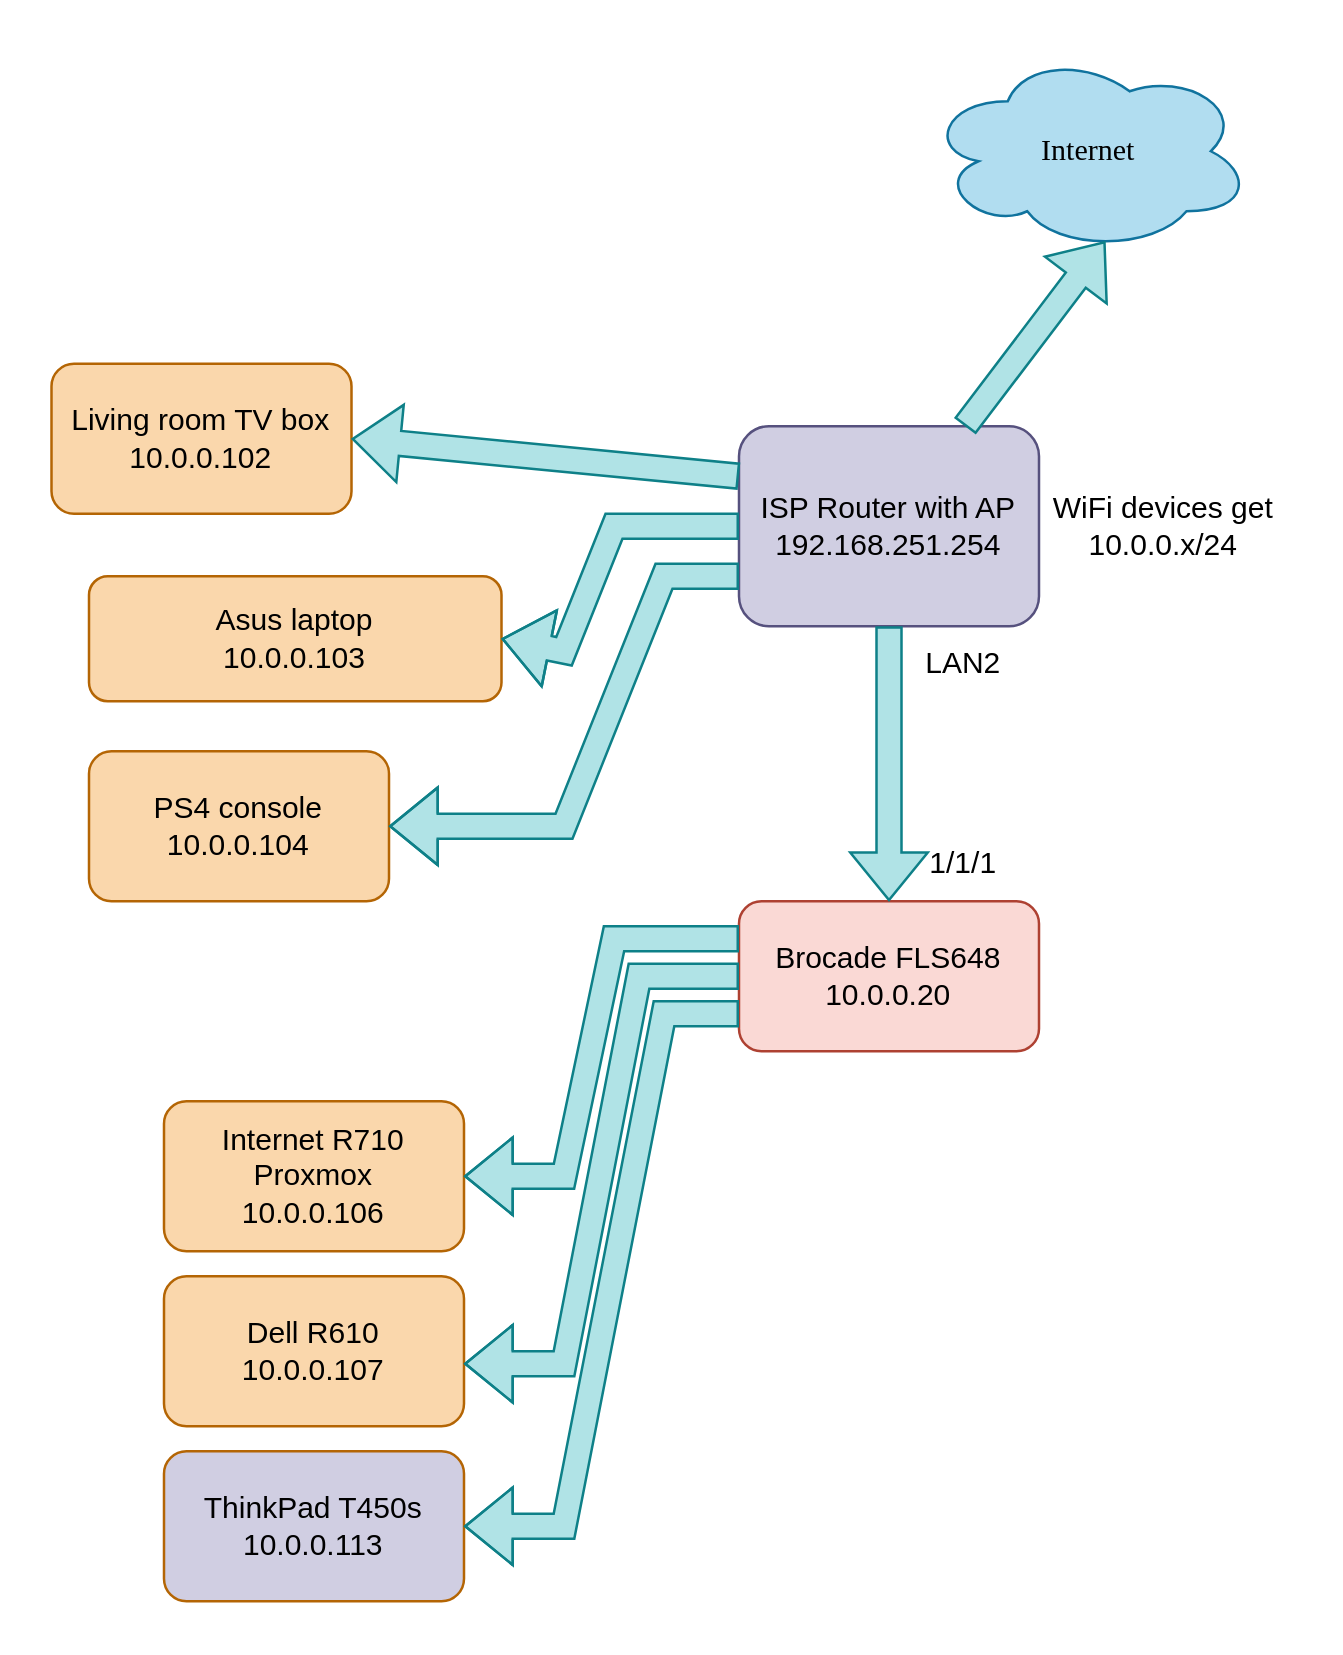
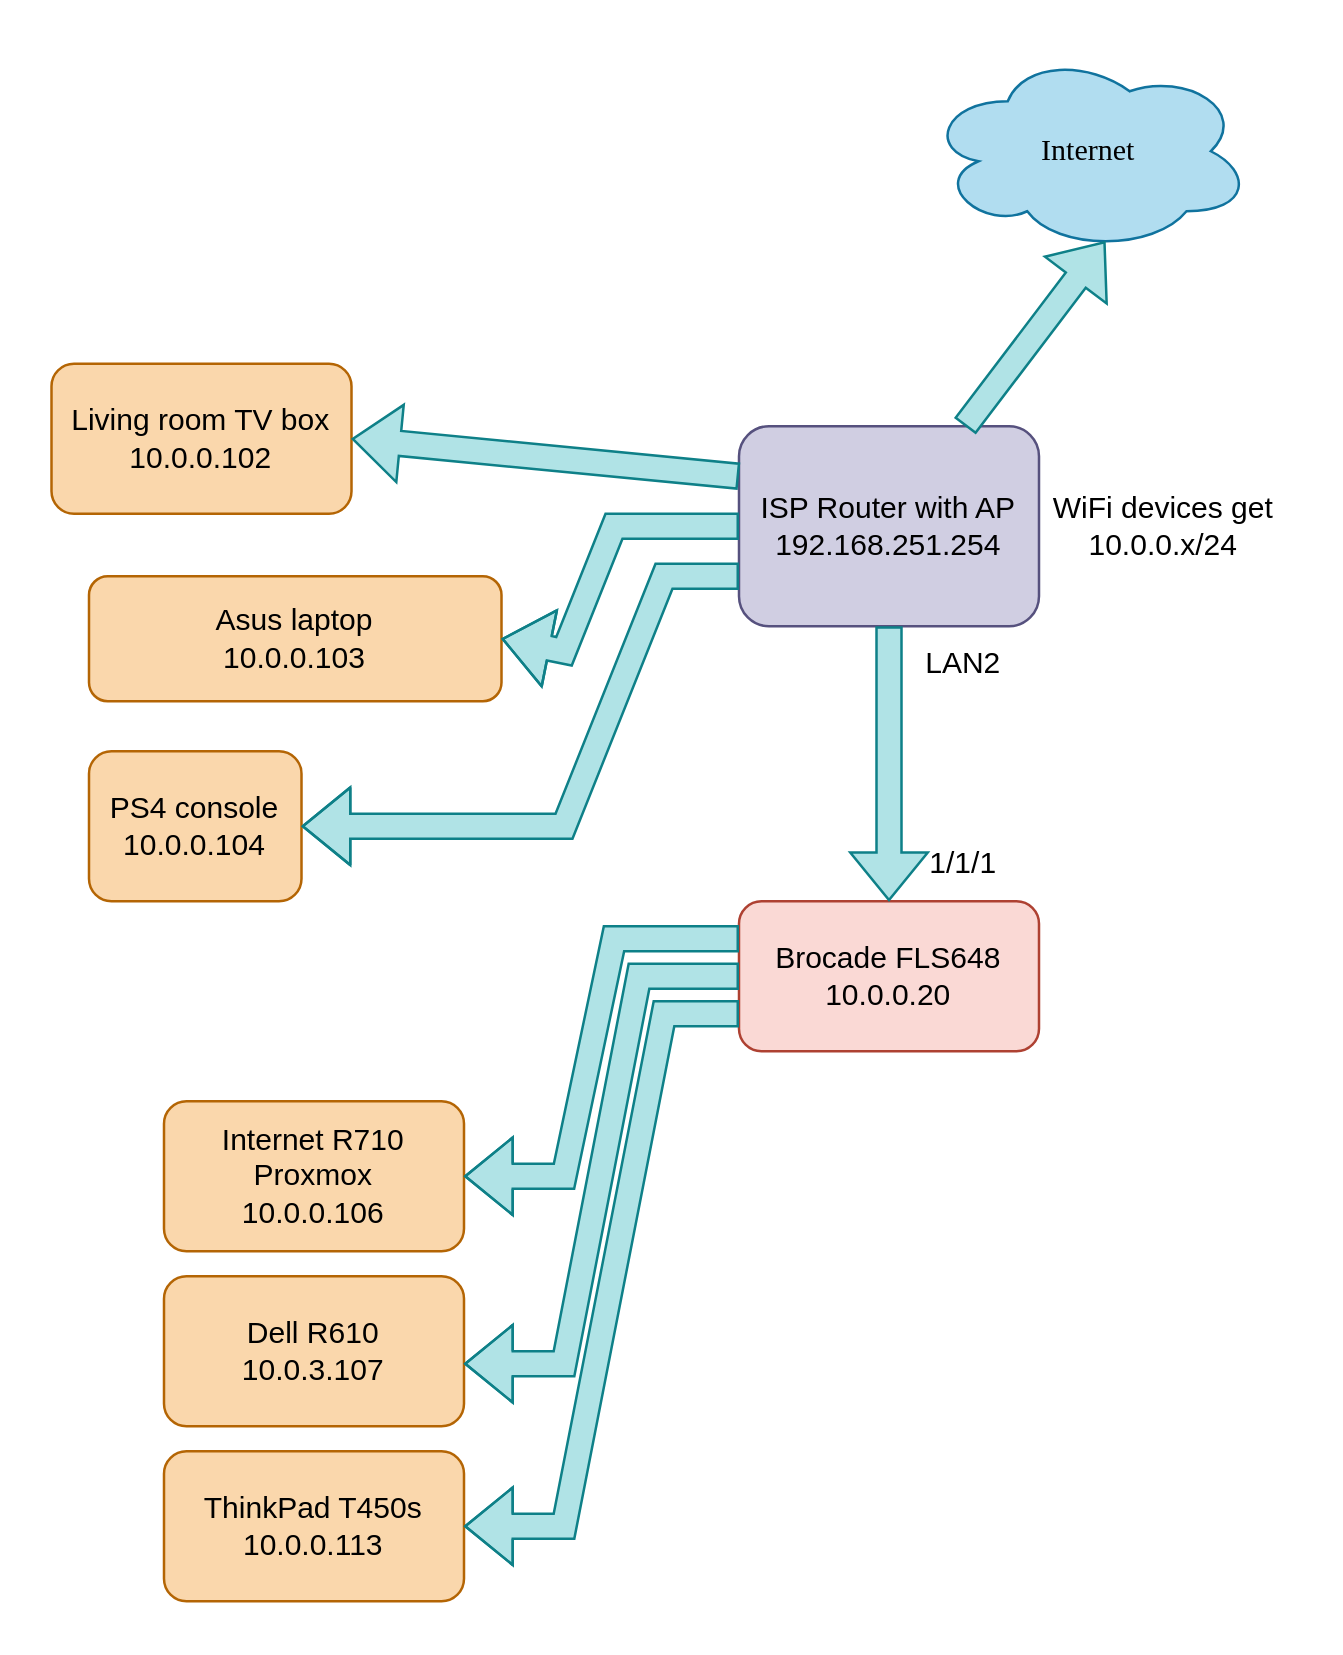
  <mxCell id="0" />
  <mxCell id="1" parent="0" />
  <mxCell id="2" value="&lt;font face=&quot;Lucida Console&quot;&gt;Internet&lt;/font&gt;" style="ellipse;shape=cloud;whiteSpace=wrap;html=1;fillColor=#b1ddf0;strokeColor=#10739e;" vertex="1" parent="1"><mxGeometry x="370" y="20" width="130" height="80" as="geometry" /></mxCell>
  <mxCell id="3" value="ISP Router with AP&lt;div&gt;192.168.251.254&lt;/div&gt;" style="rounded=1;whiteSpace=wrap;html=1;fillColor=#d0cee2;strokeColor=#56517e;" vertex="1" parent="1"><mxGeometry x="295" y="170" width="120" height="80" as="geometry" /></mxCell>
  <mxCell id="4" value="" style="shape=flexArrow;endArrow=classic;html=1;rounded=0;entryX=0.55;entryY=0.95;entryDx=0;entryDy=0;entryPerimeter=0;fillColor=#b0e3e6;strokeColor=#0e8088;" edge="1" parent="1" source="3" target="2"><mxGeometry width="50" height="50" relative="1" as="geometry"><mxPoint x="415" y="150" as="sourcePoint" /><mxPoint x="395" y="200" as="targetPoint" /></mxGeometry></mxCell>
  <mxCell id="5" value="Living room TV box&lt;div&gt;10.0.0.102&lt;/div&gt;" style="rounded=1;whiteSpace=wrap;html=1;fillColor=#fad7ac;strokeColor=#b46504;" vertex="1" parent="1"><mxGeometry x="20" y="145" width="120" height="60" as="geometry" /></mxCell>
  <mxCell id="6" value="Asus laptop&lt;div&gt;10.0.0.103&lt;/div&gt;" style="rounded=1;whiteSpace=wrap;html=1;fillColor=#fad7ac;strokeColor=#b46504;" vertex="1" parent="1"><mxGeometry x="35" y="230" width="165" height="50" as="geometry" /></mxCell>
  <mxCell id="7" value="" style="shape=flexArrow;endArrow=classic;html=1;rounded=0;entryX=1;entryY=0.5;entryDx=0;entryDy=0;exitX=0;exitY=0.5;exitDx=0;exitDy=0;fillColor=#b0e3e6;strokeColor=#0e8088;" edge="1" parent="1" source="3" target="6"><mxGeometry width="50" height="50" relative="1" as="geometry"><mxPoint x="235" y="310" as="sourcePoint" /><mxPoint x="285" y="260" as="targetPoint" /><Array as="points"><mxPoint x="245" y="210" /><mxPoint x="225" y="260" /></Array></mxGeometry></mxCell>
- <mxCell id="8" value="PS4 console&lt;div&gt;10.0.0.104&lt;/div&gt;" style="rounded=1;whiteSpace=wrap;html=1;fillColor=#fad7ac;strokeColor=#b46504;" vertex="1" parent="1"><mxGeometry x="35" y="300" width="120" height="60" as="geometry" /></mxCell>
+ <mxCell id="8" value="PS4 console&lt;div&gt;10.0.0.104&lt;/div&gt;" style="rounded=1;whiteSpace=wrap;html=1;fillColor=#fad7ac;strokeColor=#b46504;" vertex="1" parent="1"><mxGeometry x="35" y="300" width="85" height="60" as="geometry" /></mxCell>
  <mxCell id="9" value="" style="shape=flexArrow;endArrow=classic;html=1;rounded=0;entryX=1;entryY=0.5;entryDx=0;entryDy=0;fillColor=#b0e3e6;strokeColor=#0e8088;" edge="1" parent="1" target="5"><mxGeometry width="50" height="50" relative="1" as="geometry"><mxPoint x="295" y="190" as="sourcePoint" /><mxPoint x="285" y="260" as="targetPoint" /></mxGeometry></mxCell>
  <mxCell id="10" value="" style="shape=flexArrow;endArrow=classic;html=1;rounded=0;exitX=0;exitY=0.75;exitDx=0;exitDy=0;entryX=1;entryY=0.5;entryDx=0;entryDy=0;fillColor=#b0e3e6;strokeColor=#0e8088;" edge="1" parent="1" source="3" target="8"><mxGeometry width="50" height="50" relative="1" as="geometry"><mxPoint x="235" y="310" as="sourcePoint" /><mxPoint x="285" y="260" as="targetPoint" /><Array as="points"><mxPoint x="265" y="230" /><mxPoint x="225" y="330" /></Array></mxGeometry></mxCell>
  <mxCell id="11" value="WiFi devices get 10.0.0.x/24" style="text;html=1;align=center;verticalAlign=middle;whiteSpace=wrap;rounded=0;" vertex="1" parent="1"><mxGeometry x="415" y="185" width="100" height="50" as="geometry" /></mxCell>
  <mxCell id="12" value="Brocade FLS648&lt;div&gt;10.0.0.20&lt;/div&gt;" style="rounded=1;whiteSpace=wrap;html=1;fillColor=#fad9d5;strokeColor=#ae4132;" vertex="1" parent="1"><mxGeometry x="295" y="360" width="120" height="60" as="geometry" /></mxCell>
  <mxCell id="13" value="" style="shape=flexArrow;endArrow=classic;html=1;rounded=0;exitX=0.5;exitY=1;exitDx=0;exitDy=0;entryX=0.5;entryY=0;entryDx=0;entryDy=0;fillColor=#b0e3e6;strokeColor=#0e8088;" edge="1" parent="1" source="3" target="12"><mxGeometry width="50" height="50" relative="1" as="geometry"><mxPoint x="305" y="330" as="sourcePoint" /><mxPoint x="355" y="280" as="targetPoint" /></mxGeometry></mxCell>
  <mxCell id="14" value="1/1/1" style="text;html=1;align=center;verticalAlign=middle;whiteSpace=wrap;rounded=0;" vertex="1" parent="1"><mxGeometry x="355" y="330" width="60" height="30" as="geometry" /></mxCell>
  <mxCell id="15" value="LAN2" style="text;html=1;align=center;verticalAlign=middle;whiteSpace=wrap;rounded=0;" vertex="1" parent="1"><mxGeometry x="355" y="250" width="60" height="30" as="geometry" /></mxCell>
  <mxCell id="16" value="Internet R710&lt;div&gt;Proxmox&lt;/div&gt;&lt;div&gt;10.0.0.106&lt;/div&gt;" style="rounded=1;whiteSpace=wrap;html=1;fillColor=#fad7ac;strokeColor=#b46504;" vertex="1" parent="1"><mxGeometry x="65" y="440" width="120" height="60" as="geometry" /></mxCell>
- <mxCell id="17" value="Dell R610&lt;div&gt;10.0.0.107&lt;/div&gt;" style="rounded=1;whiteSpace=wrap;html=1;fillColor=#fad7ac;strokeColor=#b46504;" vertex="1" parent="1"><mxGeometry x="65" y="510" width="120" height="60" as="geometry" /></mxCell>
+ <mxCell id="17" value="Dell R610&lt;div&gt;10.0.3.107&lt;/div&gt;" style="rounded=1;whiteSpace=wrap;html=1;fillColor=#fad7ac;strokeColor=#b46504;" vertex="1" parent="1"><mxGeometry x="65" y="510" width="120" height="60" as="geometry" /></mxCell>
  <mxCell id="18" value="" style="shape=flexArrow;endArrow=classic;html=1;rounded=0;entryX=1;entryY=0.5;entryDx=0;entryDy=0;exitX=0;exitY=0.25;exitDx=0;exitDy=0;fillColor=#b0e3e6;strokeColor=#0e8088;" edge="1" parent="1" source="12" target="16"><mxGeometry width="50" height="50" relative="1" as="geometry"><mxPoint x="305" y="520" as="sourcePoint" /><mxPoint x="355" y="470" as="targetPoint" /><Array as="points"><mxPoint x="245" y="375" /><mxPoint x="225" y="470" /></Array></mxGeometry></mxCell>
  <mxCell id="19" value="" style="shape=flexArrow;endArrow=classic;html=1;rounded=0;entryX=1;entryY=0.5;entryDx=0;entryDy=0;exitX=0;exitY=0.5;exitDx=0;exitDy=0;fillColor=#b0e3e6;strokeColor=#0e8088;" edge="1" parent="1" source="12"><mxGeometry width="50" height="50" relative="1" as="geometry"><mxPoint x="295" y="450" as="sourcePoint" /><mxPoint x="185" y="545" as="targetPoint" /><Array as="points"><mxPoint x="255" y="390" /><mxPoint x="225" y="545" /></Array></mxGeometry></mxCell>
- <mxCell id="20" value="ThinkPad T450s&lt;div&gt;10.0.0.113&lt;/div&gt;" style="rounded=1;whiteSpace=wrap;html=1;fillColor=#d0cee2;strokeColor=#b46504;" vertex="1" parent="1"><mxGeometry x="65" y="580" width="120" height="60" as="geometry" /></mxCell>
+ <mxCell id="20" value="ThinkPad T450s&lt;div&gt;10.0.0.113&lt;/div&gt;" style="rounded=1;whiteSpace=wrap;html=1;fillColor=#fad7ac;strokeColor=#b46504;" vertex="1" parent="1"><mxGeometry x="65" y="580" width="120" height="60" as="geometry" /></mxCell>
  <mxCell id="21" value="" style="shape=flexArrow;endArrow=classic;html=1;rounded=0;entryX=1;entryY=0.5;entryDx=0;entryDy=0;exitX=0;exitY=0.75;exitDx=0;exitDy=0;fillColor=#b0e3e6;strokeColor=#0e8088;" edge="1" parent="1" source="12" target="20"><mxGeometry width="50" height="50" relative="1" as="geometry"><mxPoint x="305" y="570" as="sourcePoint" /><mxPoint x="355" y="520" as="targetPoint" /><Array as="points"><mxPoint x="265" y="405" /><mxPoint x="225" y="610" /></Array></mxGeometry></mxCell>
